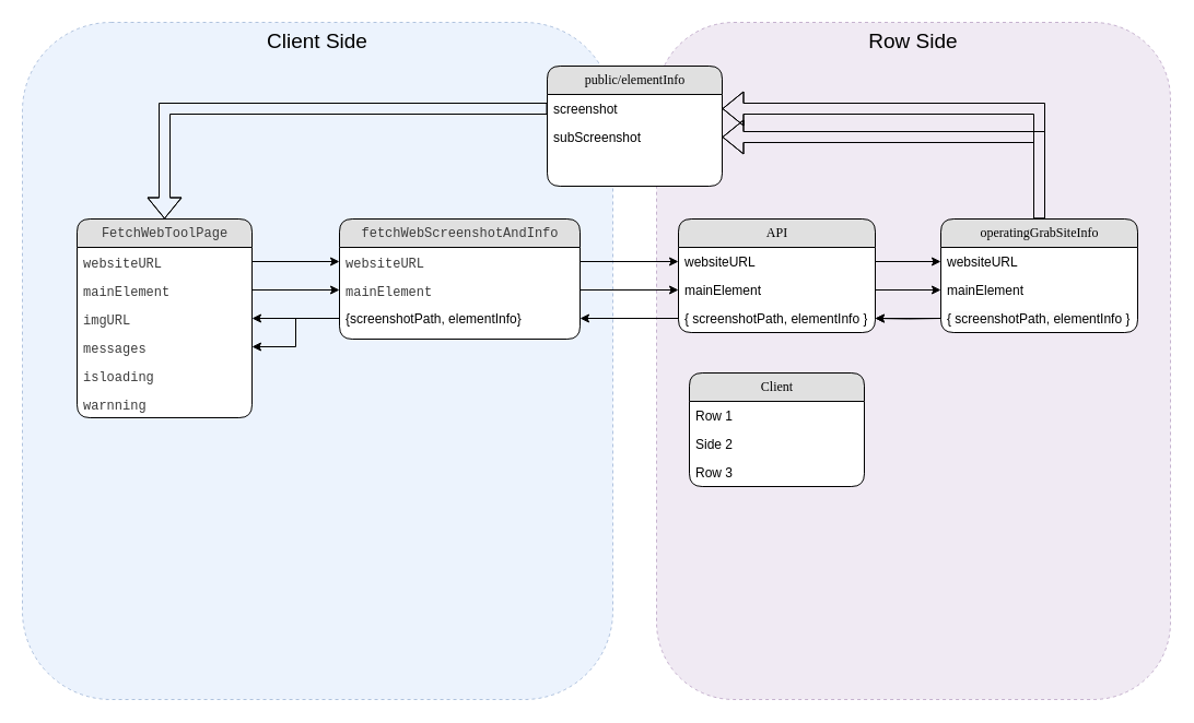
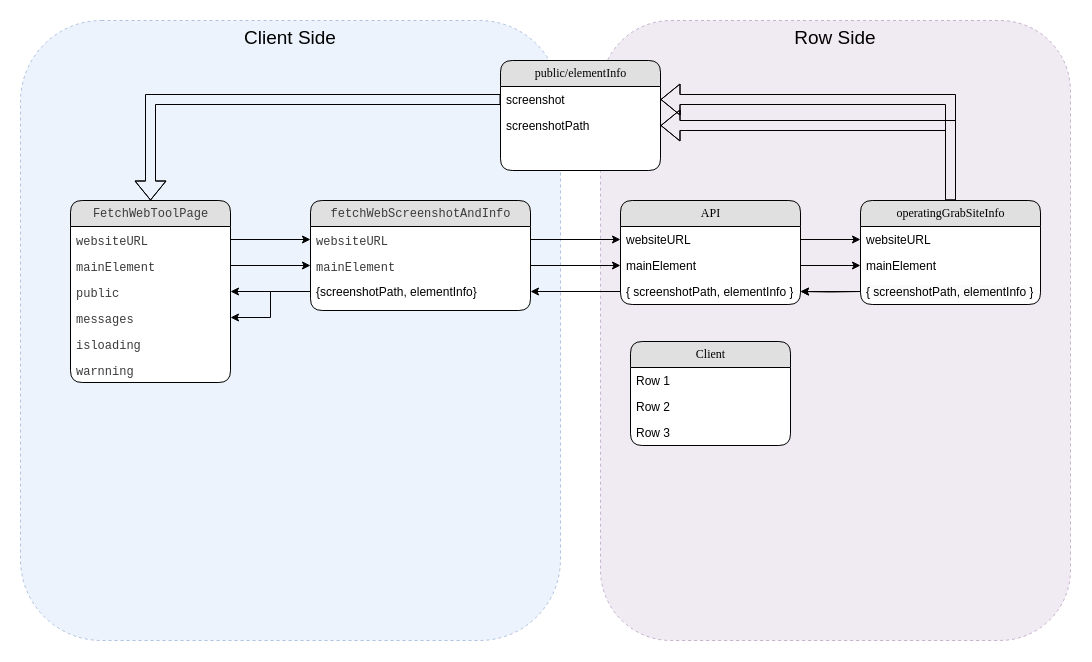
  <mxCell id="0" />
  <mxCell id="1" parent="0" />
  <mxCell id="2" value="Row Side" style="rounded=1;whiteSpace=wrap;html=1;fillColor=#e1d5e7;strokeColor=#9673a6;dashed=1;glass=0;shadow=0;opacity=50;horizontal=1;verticalAlign=top;fontSize=19;movable=0;resizable=0;rotatable=0;deletable=0;editable=0;locked=1;connectable=0;" vertex="1" parent="1"><mxGeometry x="600" width="470" height="620" as="geometry" y="20" /></mxCell>
  <mxCell id="3" value="Client Side" style="rounded=1;whiteSpace=wrap;html=1;fillColor=#dae8fc;strokeColor=#6c8ebf;dashed=1;glass=0;shadow=0;opacity=50;horizontal=1;verticalAlign=top;fontSize=19;movable=0;resizable=0;rotatable=0;deletable=0;editable=0;locked=1;connectable=0;" vertex="1" parent="1"><mxGeometry x="20" width="540" height="620" as="geometry" y="20" /></mxCell>
  <mxCell id="4" value="Client" style="swimlane;html=1;fontStyle=0;childLayout=stackLayout;horizontal=1;startSize=26;fillColor=#e0e0e0;horizontalStack=0;resizeParent=1;resizeLast=0;collapsible=1;marginBottom=0;swimlaneFillColor=#ffffff;align=center;rounded=1;shadow=0;comic=0;labelBackgroundColor=none;strokeWidth=1;fontFamily=Verdana;fontSize=12" parent="1" vertex="1"><mxGeometry x="630" y="341" width="160" height="104" as="geometry" /></mxCell>
  <mxCell id="5" value="Row 1" style="text;html=1;strokeColor=none;fillColor=none;spacingLeft=4;spacingRight=4;whiteSpace=wrap;overflow=hidden;rotatable=0;points=[[0,0.5],[1,0.5]];portConstraint=eastwest;" parent="4" vertex="1"><mxGeometry y="26" width="160" height="26" as="geometry" /></mxCell>
- <mxCell id="6" value="Side 2" style="text;html=1;strokeColor=none;fillColor=none;spacingLeft=4;spacingRight=4;whiteSpace=wrap;overflow=hidden;rotatable=0;points=[[0,0.5],[1,0.5]];portConstraint=eastwest;" parent="4" vertex="1"><mxGeometry y="52" width="160" height="26" as="geometry" /></mxCell>
+ <mxCell id="6" value="Row 2" style="text;html=1;strokeColor=none;fillColor=none;spacingLeft=4;spacingRight=4;whiteSpace=wrap;overflow=hidden;rotatable=0;points=[[0,0.5],[1,0.5]];portConstraint=eastwest;" parent="4" vertex="1"><mxGeometry y="52" width="160" height="26" as="geometry" /></mxCell>
  <mxCell id="7" value="Row 3" style="text;html=1;strokeColor=none;fillColor=none;spacingLeft=4;spacingRight=4;whiteSpace=wrap;overflow=hidden;rotatable=0;points=[[0,0.5],[1,0.5]];portConstraint=eastwest;" parent="4" vertex="1"><mxGeometry y="78" width="160" height="26" as="geometry" /></mxCell>
  <mxCell id="8" value="&lt;div style=&quot;color: rgb(59, 59, 59); font-family: Menlo, Monaco, &amp;quot;Courier New&amp;quot;, monospace; line-height: 18px;&quot;&gt;FetchWebToolPage&lt;/div&gt;" style="swimlane;html=1;fontStyle=0;childLayout=stackLayout;horizontal=1;startSize=26;fillColor=#e0e0e0;horizontalStack=0;resizeParent=1;resizeLast=0;collapsible=1;marginBottom=0;swimlaneFillColor=#ffffff;align=center;rounded=1;shadow=0;comic=0;labelBackgroundColor=none;strokeWidth=1;fontFamily=Verdana;fontSize=12" parent="1" vertex="1"><mxGeometry x="70" y="200" width="160" height="182" as="geometry" /></mxCell>
  <mxCell id="9" value="&lt;div style=&quot;color: rgb(59, 59, 59); background-color: rgb(255, 255, 255); font-family: Menlo, Monaco, &amp;quot;Courier New&amp;quot;, monospace; line-height: 18px;&quot;&gt;websiteURL&lt;/div&gt;" style="text;html=1;strokeColor=none;fillColor=none;spacingLeft=4;spacingRight=4;whiteSpace=wrap;overflow=hidden;rotatable=0;points=[[0,0.5],[1,0.5]];portConstraint=eastwest;" parent="8" vertex="1"><mxGeometry y="26" width="160" height="26" as="geometry" /></mxCell>
  <mxCell id="10" value="&lt;div style=&quot;color: rgb(59, 59, 59); background-color: rgb(255, 255, 255); font-family: Menlo, Monaco, &amp;quot;Courier New&amp;quot;, monospace; line-height: 18px;&quot;&gt;mainElement&lt;/div&gt;" style="text;html=1;strokeColor=none;fillColor=none;spacingLeft=4;spacingRight=4;whiteSpace=wrap;overflow=hidden;rotatable=0;points=[[0,0.5],[1,0.5]];portConstraint=eastwest;" parent="8" vertex="1"><mxGeometry y="52" width="160" height="26" as="geometry" /></mxCell>
- <mxCell id="11" value="&lt;div style=&quot;color: rgb(59, 59, 59); background-color: rgb(255, 255, 255); font-family: Menlo, Monaco, &amp;quot;Courier New&amp;quot;, monospace; line-height: 18px;&quot;&gt;imgURL&lt;/div&gt;" style="text;html=1;strokeColor=none;fillColor=none;spacingLeft=4;spacingRight=4;whiteSpace=wrap;overflow=hidden;rotatable=0;points=[[0,0.5],[1,0.5]];portConstraint=eastwest;" parent="8" vertex="1"><mxGeometry y="78" width="160" height="26" as="geometry" /></mxCell>
+ <mxCell id="11" value="&lt;div style=&quot;color: rgb(59, 59, 59); background-color: rgb(255, 255, 255); font-family: Menlo, Monaco, &amp;quot;Courier New&amp;quot;, monospace; line-height: 18px;&quot;&gt;public&lt;/div&gt;" style="text;html=1;strokeColor=none;fillColor=none;spacingLeft=4;spacingRight=4;whiteSpace=wrap;overflow=hidden;rotatable=0;points=[[0,0.5],[1,0.5]];portConstraint=eastwest;" parent="8" vertex="1"><mxGeometry y="78" width="160" height="26" as="geometry" /></mxCell>
  <mxCell id="12" value="&lt;div style=&quot;color: rgb(59, 59, 59); background-color: rgb(255, 255, 255); font-family: Menlo, Monaco, &amp;quot;Courier New&amp;quot;, monospace; line-height: 18px;&quot;&gt;messages&lt;/div&gt;" style="text;html=1;strokeColor=none;fillColor=none;spacingLeft=4;spacingRight=4;whiteSpace=wrap;overflow=hidden;rotatable=0;points=[[0,0.5],[1,0.5]];portConstraint=eastwest;" parent="8" vertex="1"><mxGeometry y="104" width="160" height="26" as="geometry" /></mxCell>
  <mxCell id="13" value="&lt;div style=&quot;color: rgb(59, 59, 59); background-color: rgb(255, 255, 255); font-family: Menlo, Monaco, &amp;quot;Courier New&amp;quot;, monospace; line-height: 18px;&quot;&gt;&lt;div style=&quot;line-height: 18px;&quot;&gt;isloading&lt;/div&gt;&lt;/div&gt;" style="text;html=1;strokeColor=none;fillColor=none;spacingLeft=4;spacingRight=4;whiteSpace=wrap;overflow=hidden;rotatable=0;points=[[0,0.5],[1,0.5]];portConstraint=eastwest;" vertex="1" parent="8"><mxGeometry y="130" width="160" height="26" as="geometry" /></mxCell>
  <mxCell id="14" value="&lt;div style=&quot;color: rgb(59, 59, 59); background-color: rgb(255, 255, 255); font-family: Menlo, Monaco, &amp;quot;Courier New&amp;quot;, monospace; line-height: 18px;&quot;&gt;&lt;div style=&quot;line-height: 18px;&quot;&gt;warnning&lt;/div&gt;&lt;/div&gt;" style="text;html=1;strokeColor=none;fillColor=none;spacingLeft=4;spacingRight=4;whiteSpace=wrap;overflow=hidden;rotatable=0;points=[[0,0.5],[1,0.5]];portConstraint=eastwest;" vertex="1" parent="8"><mxGeometry y="156" width="160" height="26" as="geometry" /></mxCell>
  <mxCell id="15" value="API" style="swimlane;html=1;fontStyle=0;childLayout=stackLayout;horizontal=1;startSize=26;fillColor=#e0e0e0;horizontalStack=0;resizeParent=1;resizeLast=0;collapsible=1;marginBottom=0;swimlaneFillColor=#ffffff;align=center;rounded=1;shadow=0;comic=0;labelBackgroundColor=none;strokeWidth=1;fontFamily=Verdana;fontSize=12" parent="1" vertex="1"><mxGeometry x="620" y="200" width="180" height="104" as="geometry" /></mxCell>
  <mxCell id="16" value="websiteURL" style="text;html=1;strokeColor=none;fillColor=none;spacingLeft=4;spacingRight=4;whiteSpace=wrap;overflow=hidden;rotatable=0;points=[[0,0.5],[1,0.5]];portConstraint=eastwest;" parent="15" vertex="1"><mxGeometry y="26" width="180" height="26" as="geometry" /></mxCell>
  <mxCell id="17" value="mainElement" style="text;html=1;strokeColor=none;fillColor=none;spacingLeft=4;spacingRight=4;whiteSpace=wrap;overflow=hidden;rotatable=0;points=[[0,0.5],[1,0.5]];portConstraint=eastwest;" parent="15" vertex="1"><mxGeometry y="52" width="180" height="26" as="geometry" /></mxCell>
  <mxCell id="18" value="{ screenshotPath, elementInfo }" style="text;html=1;strokeColor=none;fillColor=none;spacingLeft=4;spacingRight=4;whiteSpace=wrap;overflow=hidden;rotatable=0;points=[[0,0.5],[1,0.5]];portConstraint=eastwest;" vertex="1" parent="15"><mxGeometry y="78" width="180" height="26" as="geometry" /></mxCell>
  <mxCell id="19" value="&lt;div style=&quot;color: rgb(59, 59, 59); font-family: Menlo, Monaco, &amp;quot;Courier New&amp;quot;, monospace; line-height: 18px;&quot;&gt;&lt;div style=&quot;line-height: 18px;&quot;&gt;fetchWebScreenshotAndInfo&lt;/div&gt;&lt;/div&gt;" style="swimlane;html=1;fontStyle=0;childLayout=stackLayout;horizontal=1;startSize=26;fillColor=#e0e0e0;horizontalStack=0;resizeParent=1;resizeLast=0;collapsible=1;marginBottom=0;swimlaneFillColor=default;align=center;rounded=1;shadow=0;comic=0;labelBackgroundColor=none;strokeWidth=1;fontFamily=Verdana;fontSize=12" vertex="1" parent="1"><mxGeometry x="310" y="200" width="220" height="110" as="geometry" /></mxCell>
  <mxCell id="20" value="&lt;div style=&quot;color: rgb(59, 59, 59); background-color: rgb(255, 255, 255); font-family: Menlo, Monaco, &amp;quot;Courier New&amp;quot;, monospace; line-height: 18px;&quot;&gt;&lt;div style=&quot;line-height: 18px;&quot;&gt;websiteURL&lt;/div&gt;&lt;/div&gt;" style="text;html=1;strokeColor=none;fillColor=none;spacingLeft=4;spacingRight=4;whiteSpace=wrap;overflow=hidden;rotatable=0;points=[[0,0.5],[1,0.5]];portConstraint=eastwest;" vertex="1" parent="19"><mxGeometry y="26" width="220" height="26" as="geometry" /></mxCell>
  <mxCell id="21" value="&lt;div style=&quot;color: rgb(59, 59, 59); background-color: rgb(255, 255, 255); font-family: Menlo, Monaco, &amp;quot;Courier New&amp;quot;, monospace; line-height: 18px;&quot;&gt;mainElement&lt;/div&gt;" style="text;html=1;strokeColor=none;fillColor=none;spacingLeft=4;spacingRight=4;whiteSpace=wrap;overflow=hidden;rotatable=0;points=[[0,0.5],[1,0.5]];portConstraint=eastwest;" vertex="1" parent="19"><mxGeometry y="52" width="220" height="26" as="geometry" /></mxCell>
  <mxCell id="22" value="{screenshotPath, elementInfo}" style="text;html=1;strokeColor=none;fillColor=none;spacingLeft=4;spacingRight=4;whiteSpace=wrap;overflow=hidden;rotatable=0;points=[[0,0.5],[1,0.5]];portConstraint=eastwest;" vertex="1" parent="19"><mxGeometry y="78" width="220" height="26" as="geometry" /></mxCell>
  <mxCell id="23" style="edgeStyle=orthogonalEdgeStyle;rounded=0;orthogonalLoop=1;jettySize=auto;html=1;" edge="1" parent="1" source="9" target="20"><mxGeometry relative="1" as="geometry" /></mxCell>
  <mxCell id="24" style="edgeStyle=orthogonalEdgeStyle;rounded=0;orthogonalLoop=1;jettySize=auto;html=1;" edge="1" parent="1" source="10" target="21"><mxGeometry relative="1" as="geometry" /></mxCell>
  <mxCell id="25" style="edgeStyle=orthogonalEdgeStyle;rounded=0;orthogonalLoop=1;jettySize=auto;html=1;" edge="1" parent="1" source="22" target="11"><mxGeometry relative="1" as="geometry" /></mxCell>
  <mxCell id="26" style="edgeStyle=orthogonalEdgeStyle;rounded=0;orthogonalLoop=1;jettySize=auto;html=1;" edge="1" parent="1" source="22" target="12"><mxGeometry relative="1" as="geometry" /></mxCell>
  <mxCell id="27" style="edgeStyle=orthogonalEdgeStyle;rounded=0;orthogonalLoop=1;jettySize=auto;html=1;" edge="1" parent="1" source="20" target="16"><mxGeometry relative="1" as="geometry" /></mxCell>
  <mxCell id="28" style="edgeStyle=orthogonalEdgeStyle;rounded=0;orthogonalLoop=1;jettySize=auto;html=1;" edge="1" parent="1" source="21" target="17"><mxGeometry relative="1" as="geometry" /></mxCell>
  <mxCell id="29" style="edgeStyle=orthogonalEdgeStyle;rounded=0;orthogonalLoop=1;jettySize=auto;html=1;shape=flexArrow;" edge="1" parent="1" source="31" target="41"><mxGeometry relative="1" as="geometry" /></mxCell>
  <mxCell id="30" style="edgeStyle=orthogonalEdgeStyle;rounded=0;orthogonalLoop=1;jettySize=auto;html=1;shape=flexArrow;" edge="1" parent="1" source="31" target="42"><mxGeometry relative="1" as="geometry" /></mxCell>
  <mxCell id="31" value="operatingGrabSiteInfo" style="swimlane;html=1;fontStyle=0;childLayout=stackLayout;horizontal=1;startSize=26;fillColor=#e0e0e0;horizontalStack=0;resizeParent=1;resizeLast=0;collapsible=1;marginBottom=0;swimlaneFillColor=#ffffff;align=center;rounded=1;shadow=0;comic=0;labelBackgroundColor=none;strokeWidth=1;fontFamily=Verdana;fontSize=12" vertex="1" parent="1"><mxGeometry x="860" y="200" width="180" height="104" as="geometry" /></mxCell>
  <mxCell id="32" value="websiteURL" style="text;html=1;strokeColor=none;fillColor=none;spacingLeft=4;spacingRight=4;whiteSpace=wrap;overflow=hidden;rotatable=0;points=[[0,0.5],[1,0.5]];portConstraint=eastwest;" vertex="1" parent="31"><mxGeometry y="26" width="180" height="26" as="geometry" /></mxCell>
  <mxCell id="33" value="mainElement" style="text;html=1;strokeColor=none;fillColor=none;spacingLeft=4;spacingRight=4;whiteSpace=wrap;overflow=hidden;rotatable=0;points=[[0,0.5],[1,0.5]];portConstraint=eastwest;" vertex="1" parent="31"><mxGeometry y="52" width="180" height="26" as="geometry" /></mxCell>
  <mxCell id="34" value="&lt;span style=&quot;color: rgb(0, 0, 0); font-family: Helvetica; font-size: 12px; font-style: normal; font-variant-ligatures: normal; font-variant-caps: normal; font-weight: 400; letter-spacing: normal; orphans: 2; text-align: left; text-indent: 0px; text-transform: none; widows: 2; word-spacing: 0px; -webkit-text-stroke-width: 0px; background-color: rgb(251, 251, 251); text-decoration-thickness: initial; text-decoration-style: initial; text-decoration-color: initial; float: none; display: inline !important;&quot;&gt;{ screenshotPath, elementInfo }&lt;/span&gt;" style="text;html=1;strokeColor=none;fillColor=none;spacingLeft=4;spacingRight=4;whiteSpace=wrap;overflow=hidden;rotatable=0;points=[[0,0.5],[1,0.5]];portConstraint=eastwest;" vertex="1" parent="31"><mxGeometry y="78" width="180" height="26" as="geometry" /></mxCell>
  <mxCell id="35" style="edgeStyle=orthogonalEdgeStyle;rounded=0;orthogonalLoop=1;jettySize=auto;html=1;" edge="1" parent="1" source="16" target="32"><mxGeometry relative="1" as="geometry" /></mxCell>
  <mxCell id="36" style="edgeStyle=orthogonalEdgeStyle;rounded=0;orthogonalLoop=1;jettySize=auto;html=1;" edge="1" parent="1" source="17" target="33"><mxGeometry relative="1" as="geometry" /></mxCell>
  <mxCell id="37" style="edgeStyle=orthogonalEdgeStyle;rounded=0;orthogonalLoop=1;jettySize=auto;html=1;" edge="1" parent="1" source="18" target="22"><mxGeometry relative="1" as="geometry" /></mxCell>
  <mxCell id="38" style="edgeStyle=orthogonalEdgeStyle;rounded=0;orthogonalLoop=1;jettySize=auto;html=1;" edge="1" parent="1" target="18"><mxGeometry relative="1" as="geometry"><mxPoint x="860" y="291" as="sourcePoint" /></mxGeometry></mxCell>
  <mxCell id="39" style="edgeStyle=orthogonalEdgeStyle;rounded=0;orthogonalLoop=1;jettySize=auto;html=1;" edge="1" parent="1" source="34" target="18"><mxGeometry relative="1" as="geometry" /></mxCell>
  <mxCell id="40" value="public/elementInfo" style="swimlane;html=1;fontStyle=0;childLayout=stackLayout;horizontal=1;startSize=26;fillColor=#e0e0e0;horizontalStack=0;resizeParent=1;resizeLast=0;collapsible=1;marginBottom=0;swimlaneFillColor=#ffffff;align=center;rounded=1;shadow=0;comic=0;labelBackgroundColor=none;strokeWidth=1;fontFamily=Verdana;fontSize=12" vertex="1" parent="1"><mxGeometry x="500" y="60" width="160" height="110" as="geometry" /></mxCell>
  <mxCell id="41" value="screenshot" style="text;html=1;strokeColor=none;fillColor=none;spacingLeft=4;spacingRight=4;whiteSpace=wrap;overflow=hidden;rotatable=0;points=[[0,0.5],[1,0.5]];portConstraint=eastwest;" vertex="1" parent="40"><mxGeometry y="26" width="160" height="26" as="geometry" /></mxCell>
- <mxCell id="42" value="subScreenshot" style="text;html=1;strokeColor=none;fillColor=none;spacingLeft=4;spacingRight=4;whiteSpace=wrap;overflow=hidden;rotatable=0;points=[[0,0.5],[1,0.5]];portConstraint=eastwest;" vertex="1" parent="40"><mxGeometry y="52" width="160" height="26" as="geometry" /></mxCell>
+ <mxCell id="42" value="screenshotPath" style="text;html=1;strokeColor=none;fillColor=none;spacingLeft=4;spacingRight=4;whiteSpace=wrap;overflow=hidden;rotatable=0;points=[[0,0.5],[1,0.5]];portConstraint=eastwest;" vertex="1" parent="40"><mxGeometry y="52" width="160" height="26" as="geometry" /></mxCell>
  <mxCell id="43" style="edgeStyle=orthogonalEdgeStyle;rounded=0;orthogonalLoop=1;jettySize=auto;html=1;shape=flexArrow;" edge="1" parent="1" source="41" target="8"><mxGeometry relative="1" as="geometry" /></mxCell>
